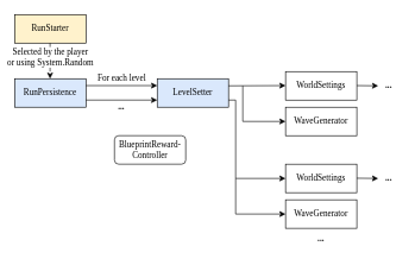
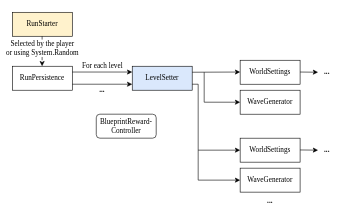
  <mxCell id="0" />
  <mxCell id="1" parent="0" />
  <mxCell id="2" value="RunStarter" style="rounded=0;whiteSpace=wrap;html=1;fontFamily=&quot;Latin Modern Mono 12&quot;;fillColor=#fff2cc;" parent="1" vertex="1"><mxGeometry x="20" y="20" width="100" height="40" as="geometry" /></mxCell>
  <mxCell id="3" value="&lt;font face=&quot;&amp;quot;Latin Modern Regular 12&amp;quot;&quot; style=&quot;font-size: 12px;&quot;&gt;Selected by the player&lt;br style=&quot;font-size: 12px;&quot;&gt;or using &lt;/font&gt;&lt;font face=&quot;&amp;quot;Latin Modern Mono 12&amp;quot;&quot; style=&quot;font-size: 12px;&quot;&gt;System.Random&lt;/font&gt;" style="endArrow=classic;html=1;rounded=0;dashed=1;dashPattern=8 8;fontSize=12;" parent="1" edge="1"><mxGeometry x="-0.2" width="50" height="50" relative="1" as="geometry"><mxPoint x="69.66" y="60" as="sourcePoint" /><mxPoint x="69.66" y="110" as="targetPoint" /><mxPoint as="offset" /></mxGeometry></mxCell>
- <mxCell id="4" value="RunPersistence" style="rounded=0;whiteSpace=wrap;html=1;fontFamily=&quot;Latin Modern Mono 12&quot;;fillColor=#dae8fc;" parent="1" vertex="1"><mxGeometry x="20" y="110" width="100" height="40" as="geometry" /></mxCell>
+ <mxCell id="4" value="RunPersistence" style="rounded=0;whiteSpace=wrap;html=1;fontFamily=&quot;Latin Modern Mono 12&quot;;" parent="1" vertex="1"><mxGeometry x="20" y="110" width="100" height="40" as="geometry" /></mxCell>
  <mxCell id="5" value="BlueprintReward-&lt;br&gt;Controller" style="whiteSpace=wrap;html=1;fontFamily=&quot;Latin Modern Mono 12&quot;;rounded=1;" parent="1" vertex="1"><mxGeometry x="160" y="190" width="100" height="40" as="geometry" /></mxCell>
  <mxCell id="6" value="LevelSetter" style="rounded=0;whiteSpace=wrap;html=1;fontFamily=&quot;Latin Modern Mono 12&quot;;fillColor=#dae8fc;" parent="1" vertex="1"><mxGeometry x="220" y="110" width="100" height="40" as="geometry" /></mxCell>
  <mxCell id="7" value="For each level" style="endArrow=classic;html=1;rounded=0;fontFamily=&quot;Latin Modern Regular 12&quot;;fontSize=12;" parent="1" edge="1"><mxGeometry y="10" width="50" height="50" relative="1" as="geometry"><mxPoint x="120" y="119.66" as="sourcePoint" /><mxPoint x="220" y="119.66" as="targetPoint" /><mxPoint as="offset" /></mxGeometry></mxCell>
  <mxCell id="8" value="" style="endArrow=classic;html=1;rounded=0;" parent="1" edge="1"><mxGeometry width="50" height="50" relative="1" as="geometry"><mxPoint x="120" y="140" as="sourcePoint" /><mxPoint x="220" y="140" as="targetPoint" /></mxGeometry></mxCell>
  <mxCell id="9" value="" style="endArrow=classic;html=1;rounded=0;" parent="1" edge="1"><mxGeometry width="50" height="50" relative="1" as="geometry"><mxPoint x="320" y="120" as="sourcePoint" /><mxPoint x="400" y="119.66" as="targetPoint" /></mxGeometry></mxCell>
  <mxCell id="10" value="WorldSettings" style="rounded=0;whiteSpace=wrap;html=1;fontFamily=&quot;Latin Modern Mono 12&quot;;" parent="1" vertex="1"><mxGeometry x="400" y="100" width="100" height="40" as="geometry" /></mxCell>
  <mxCell id="11" value="" style="endArrow=classic;html=1;rounded=0;" parent="1" edge="1"><mxGeometry width="50" height="50" relative="1" as="geometry"><mxPoint x="500" y="119.66" as="sourcePoint" /><mxPoint x="530" y="120" as="targetPoint" /></mxGeometry></mxCell>
  <mxCell id="12" value="..." style="text;html=1;align=center;verticalAlign=middle;whiteSpace=wrap;rounded=0;fontFamily=&quot;Latin Modern Mono 12&quot;;fontStyle=1" parent="1" vertex="1"><mxGeometry x="530" y="105" width="30" height="30" as="geometry" /></mxCell>
  <mxCell id="13" value="" style="endArrow=classic;html=1;rounded=0;edgeStyle=elbowEdgeStyle;" parent="1" edge="1"><mxGeometry width="50" height="50" relative="1" as="geometry"><mxPoint x="340" y="120" as="sourcePoint" /><mxPoint x="400" y="170" as="targetPoint" /><Array as="points"><mxPoint x="340" y="140" /></Array></mxGeometry></mxCell>
  <mxCell id="14" value="WorldSettings" style="rounded=0;whiteSpace=wrap;html=1;fontFamily=&quot;Latin Modern Mono 12&quot;;" parent="1" vertex="1"><mxGeometry x="400" y="230" width="100" height="40" as="geometry" /></mxCell>
  <mxCell id="15" value="" style="endArrow=classic;html=1;rounded=0;" parent="1" edge="1"><mxGeometry width="50" height="50" relative="1" as="geometry"><mxPoint x="500" y="249.66" as="sourcePoint" /><mxPoint x="530" y="250" as="targetPoint" /></mxGeometry></mxCell>
  <mxCell id="16" value="..." style="text;html=1;align=center;verticalAlign=middle;whiteSpace=wrap;rounded=0;fontFamily=&quot;Latin Modern Mono 12&quot;;fontStyle=1" parent="1" vertex="1"><mxGeometry x="530" y="235" width="30" height="30" as="geometry" /></mxCell>
  <mxCell id="17" value="" style="endArrow=classic;html=1;rounded=0;edgeStyle=elbowEdgeStyle;entryX=0;entryY=0.5;entryDx=0;entryDy=0;" parent="1" target="14" edge="1"><mxGeometry width="50" height="50" relative="1" as="geometry"><mxPoint x="320" y="140" as="sourcePoint" /><mxPoint x="460" y="220" as="targetPoint" /><Array as="points"><mxPoint x="330" y="190" /></Array></mxGeometry></mxCell>
  <mxCell id="18" value="WaveGenerator" style="rounded=0;whiteSpace=wrap;html=1;fontFamily=&quot;Latin Modern Mono 12&quot;;" parent="1" vertex="1"><mxGeometry x="400" y="150" width="100" height="40" as="geometry" /></mxCell>
  <mxCell id="19" value="WaveGenerator" style="rounded=0;whiteSpace=wrap;html=1;fontFamily=&quot;Latin Modern Mono 12&quot;;" parent="1" vertex="1"><mxGeometry x="400" y="280" width="100" height="40" as="geometry" /></mxCell>
  <mxCell id="20" value="" style="endArrow=classic;html=1;rounded=0;edgeStyle=elbowEdgeStyle;" parent="1" edge="1"><mxGeometry width="50" height="50" relative="1" as="geometry"><mxPoint x="330" y="250" as="sourcePoint" /><mxPoint x="400" y="300" as="targetPoint" /><Array as="points"><mxPoint x="330" y="270" /></Array></mxGeometry></mxCell>
  <mxCell id="21" value="..." style="text;html=1;align=center;verticalAlign=middle;whiteSpace=wrap;rounded=0;fontFamily=&quot;Latin Modern Mono 12&quot;;fontStyle=1" parent="1" vertex="1"><mxGeometry x="150" y="135" width="40" height="30" as="geometry" /></mxCell>
  <mxCell id="22" value="..." style="text;html=1;align=center;verticalAlign=middle;whiteSpace=wrap;rounded=0;fontFamily=&quot;Latin Modern Mono 12&quot;;fontStyle=1" parent="1" vertex="1"><mxGeometry x="420" y="320" width="60" height="30" as="geometry" /></mxCell>
